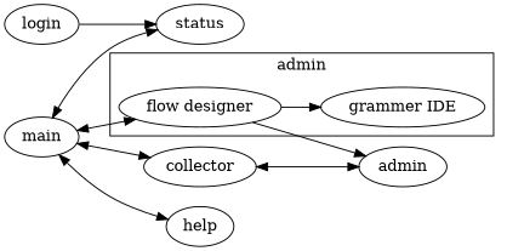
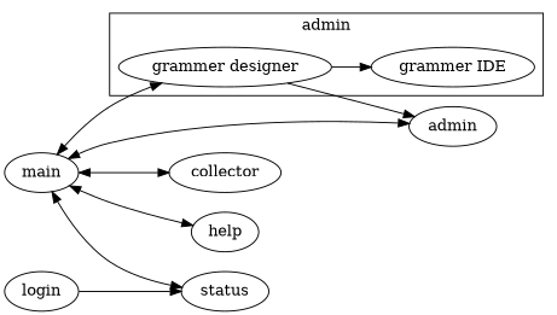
  digraph {
    rankdir=LR
    edge [dir=both]
-   "flow designer"
+   "flow designer" [label="grammer designer"]
    "grammer IDE"
    admin
    login
    status
    main
    collector
    help
    subgraph cluster_1 {
      label=admin
      "flow designer"
      "grammer IDE"
    }
    "flow designer" -> "grammer IDE" [dir=""]
    "flow designer" -> admin [dir=""]
    login -> status [dir=""]
    main -> "flow designer"
-   collector -> admin
+   main -> admin
    main -> status
    main -> collector
    main -> help
  }
